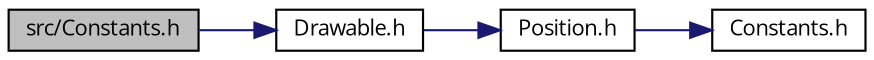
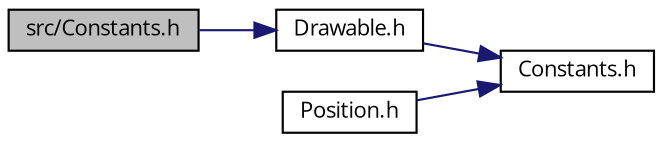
  digraph {
    fontname="Open Sans"
    rankdir=LR
    node [color=black fillcolor=white fontname="Open Sans" fontsize=10 shape=record style=filled]
    edge [color=midnightblue fontname="Open Sans" fontsize=10 labelfontname=Helvetica labelfontsize=10 style=solid]
    n1 [fillcolor=grey75 fontcolor=black height=0.2 label="src/Constants.h" width=0.4]
    n2 [height=0.2 label="Drawable.h" width=0.4]
    n3 [height=0.2 label="Position.h" width=0.4]
    n4 [height=0.2 label="Constants.h" width=0.4]
    n1 -> n2
-   n2 -> n3
+   n2 -> n4
    n3 -> n4
  }
